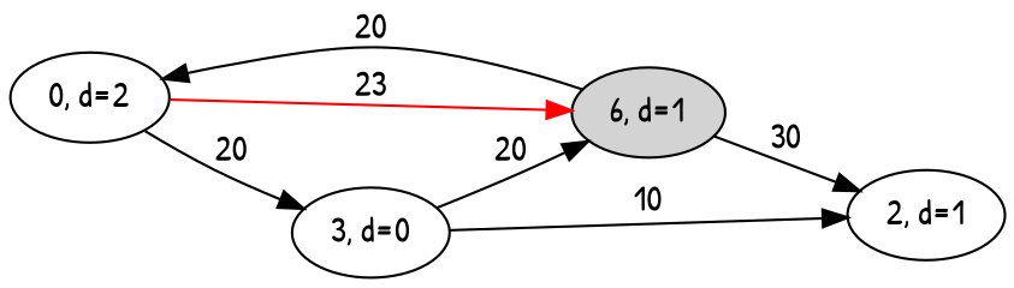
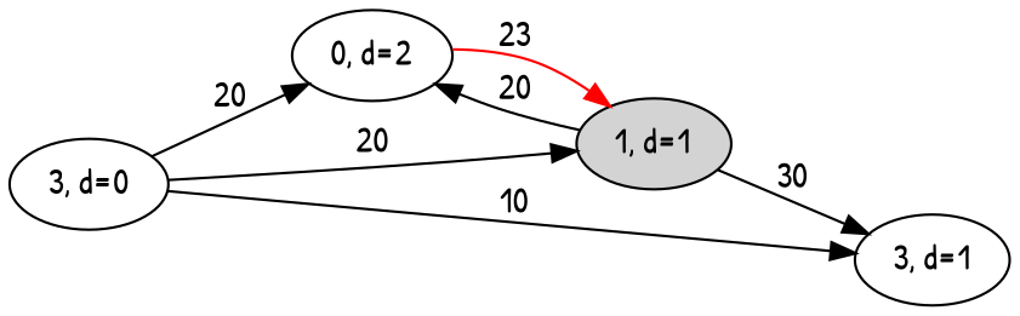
  digraph {
    fontname="Patrick Hand"
    rankdir=LR
    node [fontname="Patrick Hand"]
    edge [fontname="Patrick Hand"]
    n1 [label="0, d=2"]
-   n2 [label="6, d=1" style=filled]
-   n3 [label="2, d=1"]
+   n2 [label="1, d=1" style=filled]
+   n3 [label="3, d=1"]
    n4 [label="3, d=0"]
    n1 -> n2 [color=red label=23]
    n2 -> n1 [label=20]
    n2 -> n3 [label=30]
-   n1 -> n4 [label=20]
+   n4 -> n1 [label=20]
    n4 -> n2 [label=20]
    n4 -> n3 [label=10]
  }
